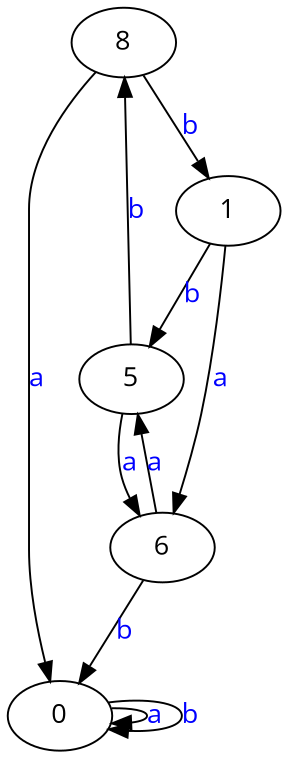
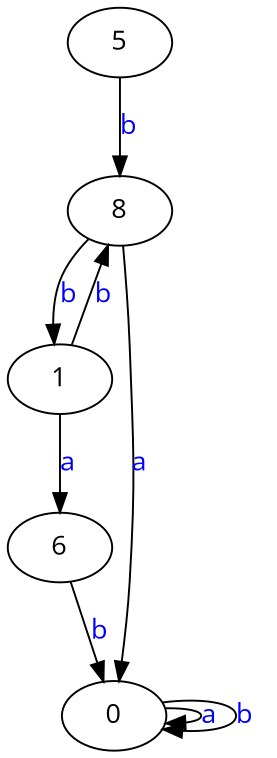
  digraph {
    fontname="Open Sans"
    node [fontname="Open Sans"]
    edge [fontname="Open Sans"]
    n1 [label=8]
    5
    n3 [label=6]
    1
    n5 [label=0]
    n1 -> 1 [label=<<font color="blue">b</font>>]
    n1 -> n5 [label=<<font color="blue">a</font>>]
    5 -> n1 [label=<<font color="blue">b</font>>]
-   5 -> n3 [label=<<font color="blue">a</font>>]
-   n3 -> 5 [label=<<font color="blue">a</font>>]
    n3 -> n5 [label=<<font color="blue">b</font>>]
-   1 -> 5 [label=<<font color="blue">b</font>>]
+   1 -> n1 [label=<<font color="blue">b</font>>]
    1 -> n3 [label=<<font color="blue">a</font>>]
    n5 -> n5 [label=<<font color="blue">a</font>>]
    n5 -> n5 [label=<<font color="blue">b</font>>]
  }
